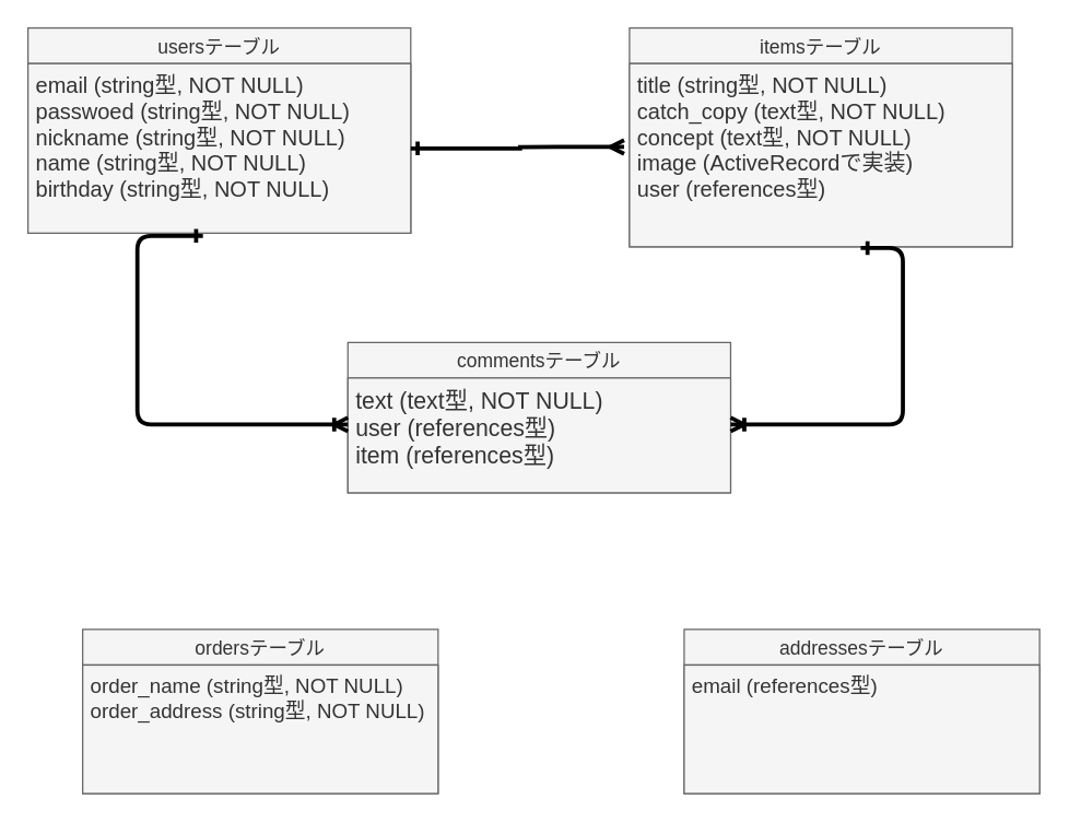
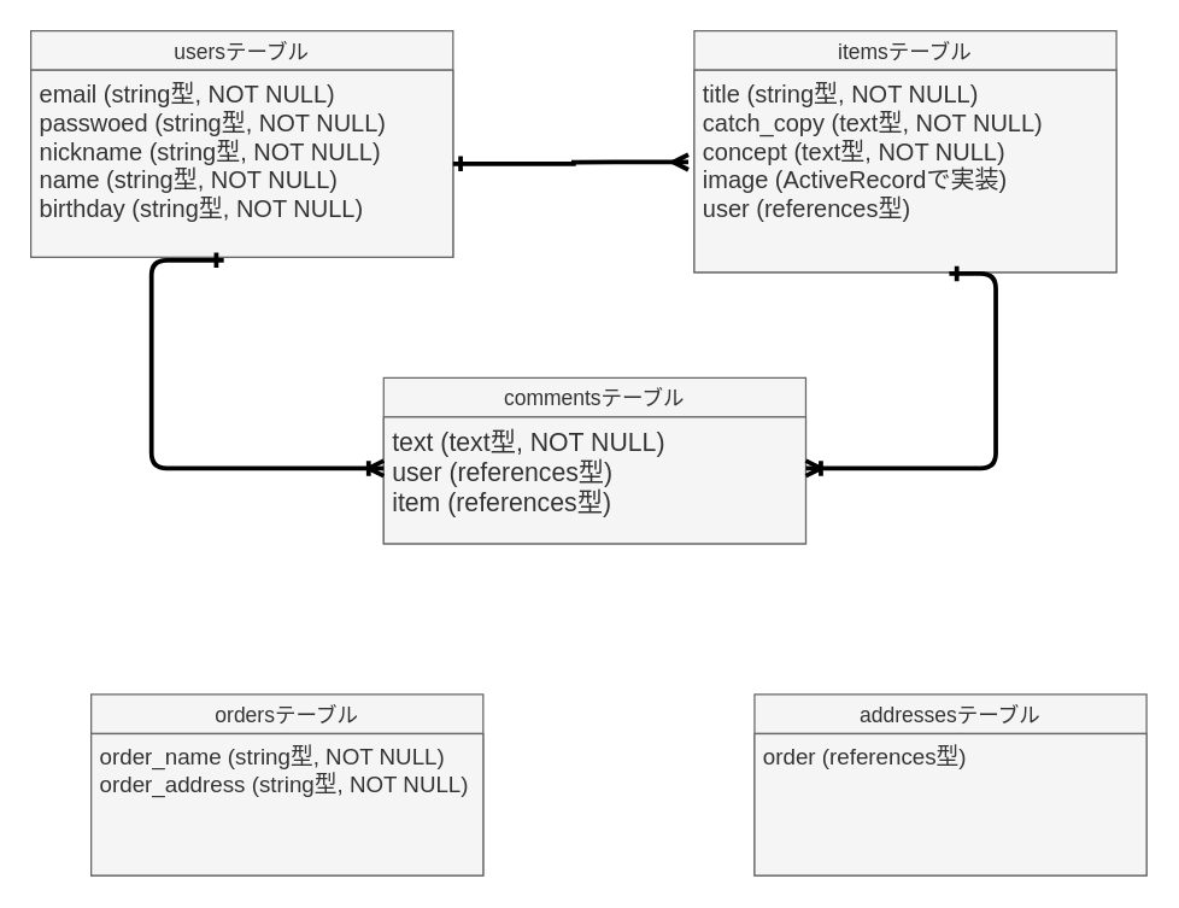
  <mxCell id="0" />
  <mxCell id="1" parent="0" />
  <mxCell id="2" value="usersテーブル" style="swimlane;fontStyle=0;childLayout=stackLayout;horizontal=1;startSize=26;horizontalStack=0;resizeParent=1;resizeParentMax=0;resizeLast=0;collapsible=1;marginBottom=0;align=center;fontSize=14;fillColor=#f5f5f5;fontColor=#333333;strokeColor=#666666;" vertex="1" parent="1"><mxGeometry x="20" y="20" width="280" height="150" as="geometry" /></mxCell>
  <mxCell id="3" value="email (string型, NOT NULL)&#10;passwoed (string型, NOT NULL)&#10;nickname (string型, NOT NULL)&#10;name (string型, NOT NULL)&#10;birthday (string型, NOT NULL)" style="text;spacingLeft=4;spacingRight=4;overflow=hidden;rotatable=0;points=[[0,0.5],[1,0.5]];portConstraint=eastwest;fontSize=16;fillColor=#f5f5f5;strokeColor=#666666;fontColor=#333333;" vertex="1" parent="2"><mxGeometry y="26" width="280" height="124" as="geometry" /></mxCell>
  <mxCell id="4" value="itemsテーブル" style="swimlane;fontStyle=0;childLayout=stackLayout;horizontal=1;startSize=26;horizontalStack=0;resizeParent=1;resizeParentMax=0;resizeLast=0;collapsible=1;marginBottom=0;align=center;fontSize=14;fillColor=#f5f5f5;strokeColor=#666666;fontColor=#333333;" vertex="1" parent="1"><mxGeometry x="460" y="20" width="280" height="160" as="geometry" /></mxCell>
  <mxCell id="5" value="title (string型, NOT NULL)&#10;catch_copy (text型, NOT NULL)&#10;concept (text型, NOT NULL)&#10;image (ActiveRecordで実装)&#10;user (references型)" style="text;strokeColor=#666666;fillColor=#f5f5f5;spacingLeft=4;spacingRight=4;overflow=hidden;rotatable=0;points=[[0,0.5],[1,0.5]];portConstraint=eastwest;fontSize=16;strokeWidth=1;fontColor=#333333;" vertex="1" parent="4"><mxGeometry y="26" width="280" height="134" as="geometry" /></mxCell>
  <mxCell id="6" value="commentsテーブル" style="swimlane;fontStyle=0;childLayout=stackLayout;horizontal=1;startSize=26;horizontalStack=0;resizeParent=1;resizeParentMax=0;resizeLast=0;collapsible=1;marginBottom=0;align=center;fontSize=14;fillColor=#f5f5f5;strokeColor=#666666;fontColor=#333333;" vertex="1" parent="1"><mxGeometry x="254" y="250" width="280" height="110" as="geometry" /></mxCell>
  <mxCell id="7" value="text (text型, NOT NULL)&#10;user (references型)&#10;item (references型)" style="text;strokeColor=#666666;fillColor=#f5f5f5;spacingLeft=4;spacingRight=4;overflow=hidden;rotatable=0;points=[[0,0.5],[1,0.5]];portConstraint=eastwest;fontSize=17;fontColor=#333333;" vertex="1" parent="6"><mxGeometry y="26" width="280" height="84" as="geometry" /></mxCell>
  <mxCell id="8" style="edgeStyle=orthogonalEdgeStyle;rounded=0;orthogonalLoop=1;jettySize=auto;html=1;exitX=1;exitY=0.5;exitDx=0;exitDy=0;entryX=-0.014;entryY=0.455;entryDx=0;entryDy=0;entryPerimeter=0;fontSize=17;fontColor=#000000;startArrow=ERone;startFill=0;endArrow=ERmany;endFill=0;strokeWidth=3;" edge="1" parent="1" source="3" target="5"><mxGeometry relative="1" as="geometry" /></mxCell>
  <mxCell id="9" value="" style="edgeStyle=elbowEdgeStyle;fontSize=12;html=1;endArrow=ERoneToMany;fontColor=#000000;strokeWidth=3;exitX=0.457;exitY=1.016;exitDx=0;exitDy=0;exitPerimeter=0;startArrow=ERone;startFill=0;" edge="1" parent="1" source="3"><mxGeometry width="100" height="100" relative="1" as="geometry"><mxPoint x="154" y="180" as="sourcePoint" /><mxPoint x="254" y="310" as="targetPoint" /><Array as="points"><mxPoint x="100" y="250" /></Array></mxGeometry></mxCell>
  <mxCell id="10" value="" style="edgeStyle=elbowEdgeStyle;fontSize=12;html=1;endArrow=ERoneToMany;fontColor=#000000;strokeWidth=3;exitX=0.604;exitY=1.007;exitDx=0;exitDy=0;exitPerimeter=0;startArrow=ERone;startFill=0;" edge="1" parent="1" source="5"><mxGeometry width="100" height="100" relative="1" as="geometry"><mxPoint x="634" y="220" as="sourcePoint" /><mxPoint x="534" y="310" as="targetPoint" /><Array as="points"><mxPoint x="660" y="270" /></Array></mxGeometry></mxCell>
  <mxCell id="11" value="ordersテーブル" style="swimlane;fontStyle=0;childLayout=stackLayout;horizontal=1;startSize=26;horizontalStack=0;resizeParent=1;resizeParentMax=0;resizeLast=0;collapsible=1;marginBottom=0;align=center;fontSize=14;fontColor=#333333;strokeWidth=1;fillColor=#f5f5f5;strokeColor=#666666;" vertex="1" parent="1"><mxGeometry x="60" y="460" width="260" height="120" as="geometry" /></mxCell>
  <mxCell id="12" value="order_name (string型, NOT NULL)&#10;order_address (string型, NOT NULL)" style="text;strokeColor=#666666;fillColor=#f5f5f5;spacingLeft=4;spacingRight=4;overflow=hidden;rotatable=0;points=[[0,0.5],[1,0.5]];portConstraint=eastwest;fontSize=15;align=left;verticalAlign=top;fontColor=#333333;" vertex="1" parent="11"><mxGeometry y="26" width="260" height="94" as="geometry" /></mxCell>
  <mxCell id="13" value="addressesテーブル" style="swimlane;fontStyle=0;childLayout=stackLayout;horizontal=1;startSize=26;horizontalStack=0;resizeParent=1;resizeParentMax=0;resizeLast=0;collapsible=1;marginBottom=0;align=center;fontSize=14;fontColor=#333333;strokeWidth=1;fillColor=#f5f5f5;strokeColor=#666666;" vertex="1" parent="1"><mxGeometry x="500" y="460" width="260" height="120" as="geometry" /></mxCell>
- <mxCell id="14" value="email (references型)" style="text;strokeColor=#666666;fillColor=#f5f5f5;spacingLeft=4;spacingRight=4;overflow=hidden;rotatable=0;points=[[0,0.5],[1,0.5]];portConstraint=eastwest;fontSize=15;align=left;verticalAlign=top;fontColor=#333333;" vertex="1" parent="13"><mxGeometry y="26" width="260" height="94" as="geometry" /></mxCell>
+ <mxCell id="14" value="order (references型)" style="text;strokeColor=#666666;fillColor=#f5f5f5;spacingLeft=4;spacingRight=4;overflow=hidden;rotatable=0;points=[[0,0.5],[1,0.5]];portConstraint=eastwest;fontSize=15;align=left;verticalAlign=top;fontColor=#333333;" vertex="1" parent="13"><mxGeometry y="26" width="260" height="94" as="geometry" /></mxCell>
